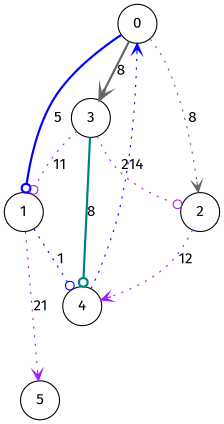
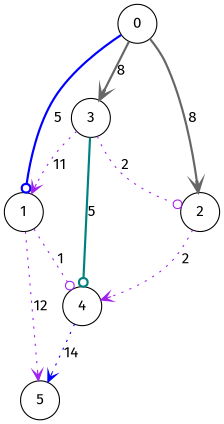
  digraph {
    fontname="Fira Sans"
    node [fontname="Fira Sans" shape=circle]
    edge [arrowhead=odot color=purple fontname="Fira Sans" style=dotted]
    0
    1
    2
    3
    4
    5
    0 -> 1 [color=blue label=5 style=bold]
-   0 -> 2 [arrowhead=vee color=gray40 label=8]
+   0 -> 2 [arrowhead=vee color=gray40 label=8 style=bold]
    0 -> 3 [arrowhead=vee color=gray40 label=8 style=bold]
-   1 -> 4 [color=blue label=1]
-   1 -> 5 [arrowhead=vee label=21]
-   2 -> 4 [arrowhead=vee label=12]
-   3 -> 1 [label=11]
+   1 -> 4 [label=1]
+   1 -> 5 [arrowhead=vee label=12]
+   2 -> 4 [arrowhead=vee label=2]
+   3 -> 1 [arrowhead=vee label=11]
    3 -> 2 [label=2]
-   3 -> 4 [color=teal label=8 style=bold]
-   4 -> 0 [arrowhead=vee color=blue label=14]
+   3 -> 4 [color=teal label=5 style=bold]
+   4 -> 5 [arrowhead=vee color=blue label=14]
  }
